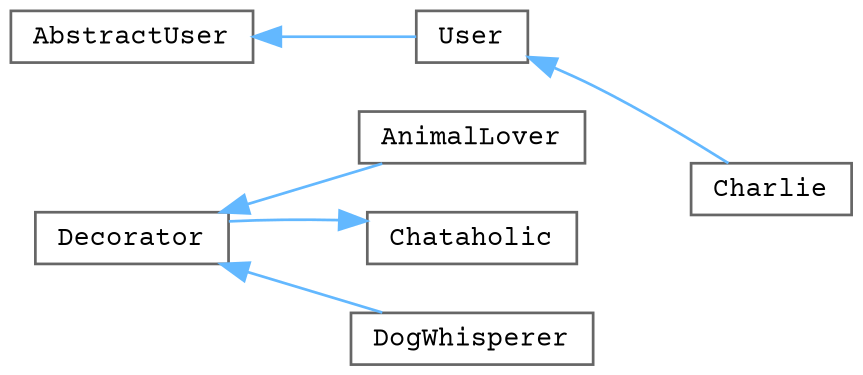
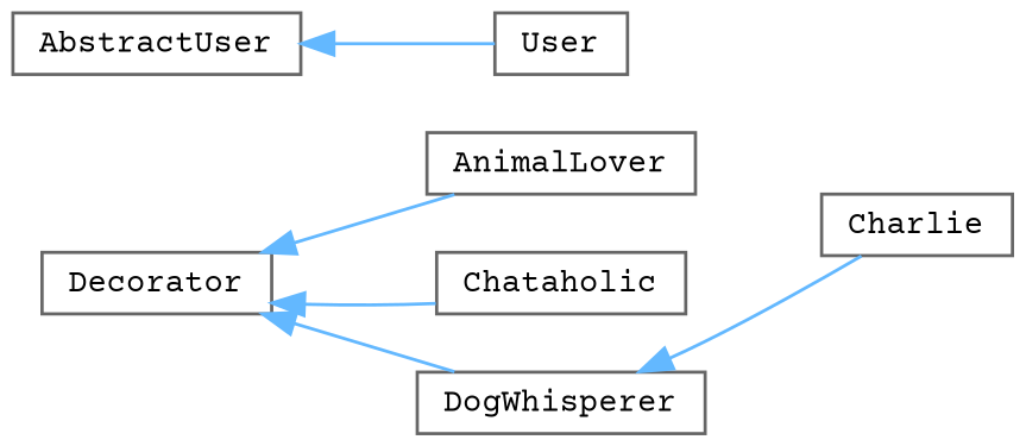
  digraph {
    fontname="Courier Prime"
    rankdir=LR
    node [color=grey40 fillcolor=white fontname="Courier Prime" fontsize=10 shape=box style=filled]
    edge [color=steelblue1 dir=back fontname="Courier Prime" fontsize=10 labelfontname=Helvetica labelfontsize=10 style=solid]
    n1 [height=0.2 label=AbstractUser width=0.4]
    n2 [height=0.2 label=User width=0.4]
    n3 [height=0.2 label=Decorator width=0.4]
    n4 [height=0.2 label=AnimalLover width=0.4]
    n5 [height=0.2 label=Chataholic width=0.4]
    n6 [height=0.2 label=DogWhisperer width=0.4]
    n7 [height=0.2 label=Charlie width=0.4]
    n1 -> n2
-   n2 -> n7
+   n6 -> n7
    n3 -> n4
-   n5 -> n3
+   n3 -> n5
    n3 -> n6
  }
